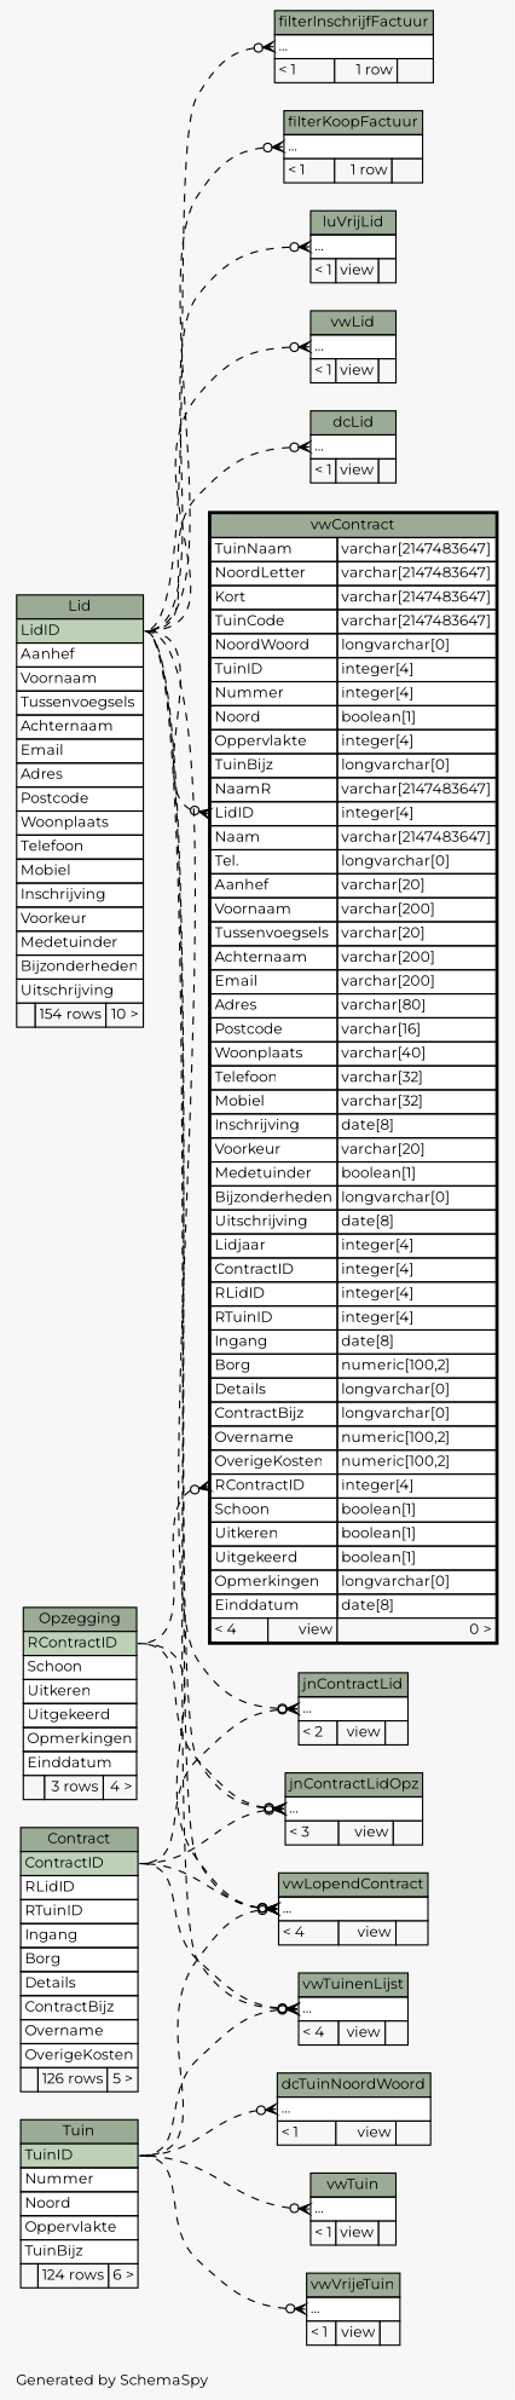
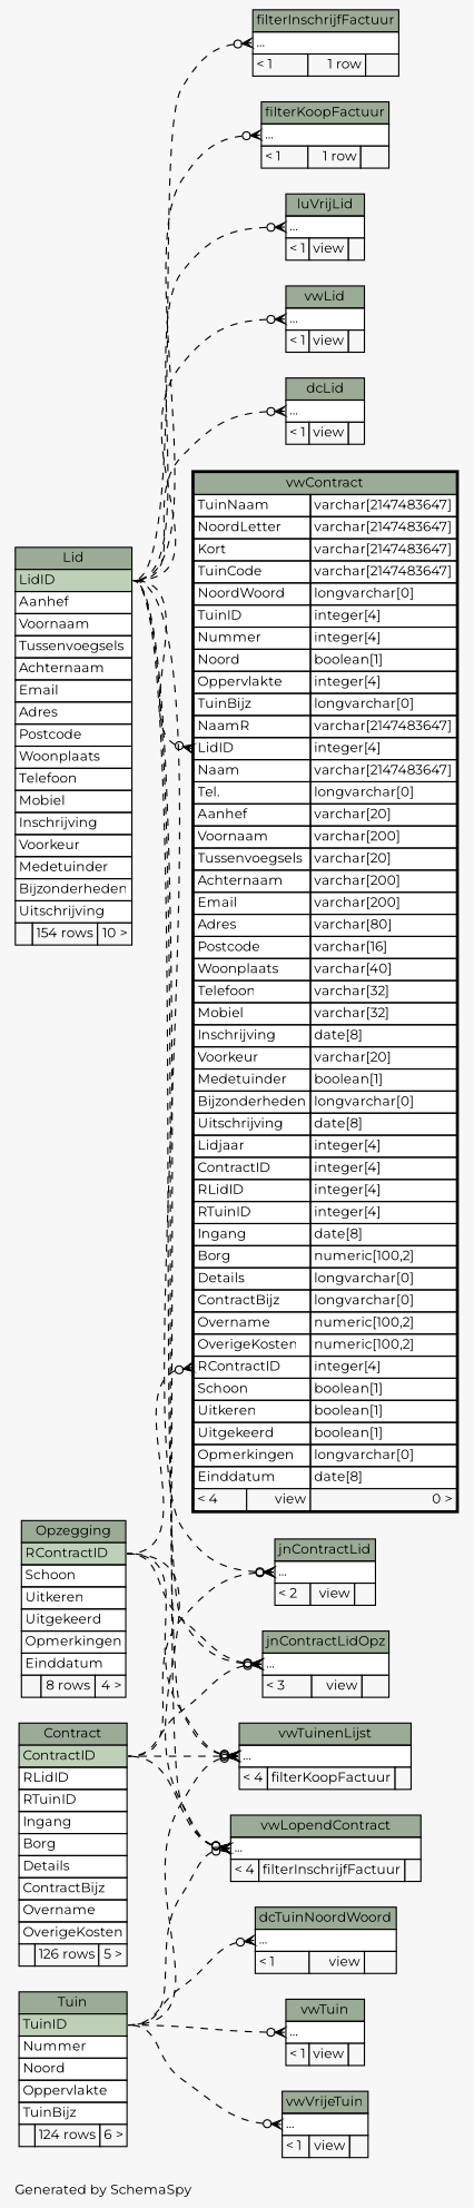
  digraph {
    bgcolor="#f7f7f7"
    fontname=Montserrat
    fontsize=11
    label="\nGenerated by SchemaSpy"
    labeljust=l
    nodesep=0.18
    rankdir=RL
    ranksep=0.46
    node [fontname=Montserrat fontsize=11 shape=plaintext]
    edge [arrowhead=none arrowsize=0.8 arrowtail=crowodot dir=back fontname=Montserrat headport="LidID:e" style=dashed tailport="elipses:w"]
    n1 [label=<     <TABLE BORDER="0" CELLBORDER="1" CELLSPACING="0" BGCOLOR="#ffffff">       <TR><TD COLSPAN="3" BGCOLOR="#9bab96" ALIGN="CENTER">dcLid</TD></TR>       <TR><TD PORT="elipses" COLSPAN="3" ALIGN="LEFT">...</TD></TR>       <TR><TD ALIGN="LEFT" BGCOLOR="#f7f7f7">&lt; 1</TD><TD ALIGN="RIGHT" BGCOLOR="#f7f7f7">view</TD><TD ALIGN="RIGHT" BGCOLOR="#f7f7f7">  </TD></TR>     </TABLE>>]
    n2 [label=<     <TABLE BORDER="0" CELLBORDER="1" CELLSPACING="0" BGCOLOR="#ffffff">       <TR><TD COLSPAN="3" BGCOLOR="#9bab96" ALIGN="CENTER">Lid</TD></TR>       <TR><TD PORT="LidID" COLSPAN="3" BGCOLOR="#bed1b8" ALIGN="LEFT">LidID</TD></TR>       <TR><TD PORT="Aanhef" COLSPAN="3" ALIGN="LEFT">Aanhef</TD></TR>       <TR><TD PORT="Voornaam" COLSPAN="3" ALIGN="LEFT">Voornaam</TD></TR>       <TR><TD PORT="Tussenvoegsels" COLSPAN="3" ALIGN="LEFT">Tussenvoegsels</TD></TR>       <TR><TD PORT="Achternaam" COLSPAN="3" ALIGN="LEFT">Achternaam</TD></TR>       <TR><TD PORT="Email" COLSPAN="3" ALIGN="LEFT">Email</TD></TR>       <TR><TD PORT="Adres" COLSPAN="3" ALIGN="LEFT">Adres</TD></TR>       <TR><TD PORT="Postcode" COLSPAN="3" ALIGN="LEFT">Postcode</TD></TR>       <TR><TD PORT="Woonplaats" COLSPAN="3" ALIGN="LEFT">Woonplaats</TD></TR>       <TR><TD PORT="Telefoon" COLSPAN="3" ALIGN="LEFT">Telefoon</TD></TR>       <TR><TD PORT="Mobiel" COLSPAN="3" ALIGN="LEFT">Mobiel</TD></TR>       <TR><TD PORT="Inschrijving" COLSPAN="3" ALIGN="LEFT">Inschrijving</TD></TR>       <TR><TD PORT="Voorkeur" COLSPAN="3" ALIGN="LEFT">Voorkeur</TD></TR>       <TR><TD PORT="Medetuinder" COLSPAN="3" ALIGN="LEFT">Medetuinder</TD></TR>       <TR><TD PORT="Bijzonderheden" COLSPAN="3" ALIGN="LEFT">Bijzonderheden</TD></TR>       <TR><TD PORT="Uitschrijving" COLSPAN="3" ALIGN="LEFT">Uitschrijving</TD></TR>       <TR><TD ALIGN="LEFT" BGCOLOR="#f7f7f7">  </TD><TD ALIGN="RIGHT" BGCOLOR="#f7f7f7">154 rows</TD><TD ALIGN="RIGHT" BGCOLOR="#f7f7f7">10 &gt;</TD></TR>     </TABLE>>]
    n3 [label=<     <TABLE BORDER="0" CELLBORDER="1" CELLSPACING="0" BGCOLOR="#ffffff">       <TR><TD COLSPAN="3" BGCOLOR="#9bab96" ALIGN="CENTER">dcTuinNoordWoord</TD></TR>       <TR><TD PORT="elipses" COLSPAN="3" ALIGN="LEFT">...</TD></TR>       <TR><TD ALIGN="LEFT" BGCOLOR="#f7f7f7">&lt; 1</TD><TD ALIGN="RIGHT" BGCOLOR="#f7f7f7">view</TD><TD ALIGN="RIGHT" BGCOLOR="#f7f7f7">  </TD></TR>     </TABLE>>]
    n4 [label=<     <TABLE BORDER="0" CELLBORDER="1" CELLSPACING="0" BGCOLOR="#ffffff">       <TR><TD COLSPAN="3" BGCOLOR="#9bab96" ALIGN="CENTER">Tuin</TD></TR>       <TR><TD PORT="TuinID" COLSPAN="3" BGCOLOR="#bed1b8" ALIGN="LEFT">TuinID</TD></TR>       <TR><TD PORT="Nummer" COLSPAN="3" ALIGN="LEFT">Nummer</TD></TR>       <TR><TD PORT="Noord" COLSPAN="3" ALIGN="LEFT">Noord</TD></TR>       <TR><TD PORT="Oppervlakte" COLSPAN="3" ALIGN="LEFT">Oppervlakte</TD></TR>       <TR><TD PORT="TuinBijz" COLSPAN="3" ALIGN="LEFT">TuinBijz</TD></TR>       <TR><TD ALIGN="LEFT" BGCOLOR="#f7f7f7">  </TD><TD ALIGN="RIGHT" BGCOLOR="#f7f7f7">124 rows</TD><TD ALIGN="RIGHT" BGCOLOR="#f7f7f7">6 &gt;</TD></TR>     </TABLE>>]
    n5 [label=<     <TABLE BORDER="0" CELLBORDER="1" CELLSPACING="0" BGCOLOR="#ffffff">       <TR><TD COLSPAN="3" BGCOLOR="#9bab96" ALIGN="CENTER">filterInschrijfFactuur</TD></TR>       <TR><TD PORT="elipses" COLSPAN="3" ALIGN="LEFT">...</TD></TR>       <TR><TD ALIGN="LEFT" BGCOLOR="#f7f7f7">&lt; 1</TD><TD ALIGN="RIGHT" BGCOLOR="#f7f7f7">1 row</TD><TD ALIGN="RIGHT" BGCOLOR="#f7f7f7">  </TD></TR>     </TABLE>>]
    n6 [label=<     <TABLE BORDER="0" CELLBORDER="1" CELLSPACING="0" BGCOLOR="#ffffff">       <TR><TD COLSPAN="3" BGCOLOR="#9bab96" ALIGN="CENTER">filterKoopFactuur</TD></TR>       <TR><TD PORT="elipses" COLSPAN="3" ALIGN="LEFT">...</TD></TR>       <TR><TD ALIGN="LEFT" BGCOLOR="#f7f7f7">&lt; 1</TD><TD ALIGN="RIGHT" BGCOLOR="#f7f7f7">1 row</TD><TD ALIGN="RIGHT" BGCOLOR="#f7f7f7">  </TD></TR>     </TABLE>>]
    n7 [label=<     <TABLE BORDER="0" CELLBORDER="1" CELLSPACING="0" BGCOLOR="#ffffff">       <TR><TD COLSPAN="3" BGCOLOR="#9bab96" ALIGN="CENTER">jnContractLid</TD></TR>       <TR><TD PORT="elipses" COLSPAN="3" ALIGN="LEFT">...</TD></TR>       <TR><TD ALIGN="LEFT" BGCOLOR="#f7f7f7">&lt; 2</TD><TD ALIGN="RIGHT" BGCOLOR="#f7f7f7">view</TD><TD ALIGN="RIGHT" BGCOLOR="#f7f7f7">  </TD></TR>     </TABLE>>]
    n8 [label=<     <TABLE BORDER="0" CELLBORDER="1" CELLSPACING="0" BGCOLOR="#ffffff">       <TR><TD COLSPAN="3" BGCOLOR="#9bab96" ALIGN="CENTER">Contract</TD></TR>       <TR><TD PORT="ContractID" COLSPAN="3" BGCOLOR="#bed1b8" ALIGN="LEFT">ContractID</TD></TR>       <TR><TD PORT="RLidID" COLSPAN="3" ALIGN="LEFT">RLidID</TD></TR>       <TR><TD PORT="RTuinID" COLSPAN="3" ALIGN="LEFT">RTuinID</TD></TR>       <TR><TD PORT="Ingang" COLSPAN="3" ALIGN="LEFT">Ingang</TD></TR>       <TR><TD PORT="Borg" COLSPAN="3" ALIGN="LEFT">Borg</TD></TR>       <TR><TD PORT="Details" COLSPAN="3" ALIGN="LEFT">Details</TD></TR>       <TR><TD PORT="ContractBijz" COLSPAN="3" ALIGN="LEFT">ContractBijz</TD></TR>       <TR><TD PORT="Overname" COLSPAN="3" ALIGN="LEFT">Overname</TD></TR>       <TR><TD PORT="OverigeKosten" COLSPAN="3" ALIGN="LEFT">OverigeKosten</TD></TR>       <TR><TD ALIGN="LEFT" BGCOLOR="#f7f7f7">  </TD><TD ALIGN="RIGHT" BGCOLOR="#f7f7f7">126 rows</TD><TD ALIGN="RIGHT" BGCOLOR="#f7f7f7">5 &gt;</TD></TR>     </TABLE>>]
    n9 [label=<     <TABLE BORDER="0" CELLBORDER="1" CELLSPACING="0" BGCOLOR="#ffffff">       <TR><TD COLSPAN="3" BGCOLOR="#9bab96" ALIGN="CENTER">jnContractLidOpz</TD></TR>       <TR><TD PORT="elipses" COLSPAN="3" ALIGN="LEFT">...</TD></TR>       <TR><TD ALIGN="LEFT" BGCOLOR="#f7f7f7">&lt; 3</TD><TD ALIGN="RIGHT" BGCOLOR="#f7f7f7">view</TD><TD ALIGN="RIGHT" BGCOLOR="#f7f7f7">  </TD></TR>     </TABLE>>]
-   n10 [label=<     <TABLE BORDER="0" CELLBORDER="1" CELLSPACING="0" BGCOLOR="#ffffff">       <TR><TD COLSPAN="3" BGCOLOR="#9bab96" ALIGN="CENTER">Opzegging</TD></TR>       <TR><TD PORT="RContractID" COLSPAN="3" BGCOLOR="#bed1b8" ALIGN="LEFT">RContractID</TD></TR>       <TR><TD PORT="Schoon" COLSPAN="3" ALIGN="LEFT">Schoon</TD></TR>       <TR><TD PORT="Uitkeren" COLSPAN="3" ALIGN="LEFT">Uitkeren</TD></TR>       <TR><TD PORT="Uitgekeerd" COLSPAN="3" ALIGN="LEFT">Uitgekeerd</TD></TR>       <TR><TD PORT="Opmerkingen" COLSPAN="3" ALIGN="LEFT">Opmerkingen</TD></TR>       <TR><TD PORT="Einddatum" COLSPAN="3" ALIGN="LEFT">Einddatum</TD></TR>       <TR><TD ALIGN="LEFT" BGCOLOR="#f7f7f7">  </TD><TD ALIGN="RIGHT" BGCOLOR="#f7f7f7">3 rows</TD><TD ALIGN="RIGHT" BGCOLOR="#f7f7f7">4 &gt;</TD></TR>     </TABLE>>]
+   n10 [label=<     <TABLE BORDER="0" CELLBORDER="1" CELLSPACING="0" BGCOLOR="#ffffff">       <TR><TD COLSPAN="3" BGCOLOR="#9bab96" ALIGN="CENTER">Opzegging</TD></TR>       <TR><TD PORT="RContractID" COLSPAN="3" BGCOLOR="#bed1b8" ALIGN="LEFT">RContractID</TD></TR>       <TR><TD PORT="Schoon" COLSPAN="3" ALIGN="LEFT">Schoon</TD></TR>       <TR><TD PORT="Uitkeren" COLSPAN="3" ALIGN="LEFT">Uitkeren</TD></TR>       <TR><TD PORT="Uitgekeerd" COLSPAN="3" ALIGN="LEFT">Uitgekeerd</TD></TR>       <TR><TD PORT="Opmerkingen" COLSPAN="3" ALIGN="LEFT">Opmerkingen</TD></TR>       <TR><TD PORT="Einddatum" COLSPAN="3" ALIGN="LEFT">Einddatum</TD></TR>       <TR><TD ALIGN="LEFT" BGCOLOR="#f7f7f7">  </TD><TD ALIGN="RIGHT" BGCOLOR="#f7f7f7">8 rows</TD><TD ALIGN="RIGHT" BGCOLOR="#f7f7f7">4 &gt;</TD></TR>     </TABLE>>]
    n11 [label=<     <TABLE BORDER="0" CELLBORDER="1" CELLSPACING="0" BGCOLOR="#ffffff">       <TR><TD COLSPAN="3" BGCOLOR="#9bab96" ALIGN="CENTER">luVrijLid</TD></TR>       <TR><TD PORT="elipses" COLSPAN="3" ALIGN="LEFT">...</TD></TR>       <TR><TD ALIGN="LEFT" BGCOLOR="#f7f7f7">&lt; 1</TD><TD ALIGN="RIGHT" BGCOLOR="#f7f7f7">view</TD><TD ALIGN="RIGHT" BGCOLOR="#f7f7f7">  </TD></TR>     </TABLE>>]
    n12 [label=<     <TABLE BORDER="2" CELLBORDER="1" CELLSPACING="0" BGCOLOR="#ffffff">       <TR><TD COLSPAN="3" BGCOLOR="#9bab96" ALIGN="CENTER">vwContract</TD></TR>       <TR><TD PORT="TuinNaam" COLSPAN="2" ALIGN="LEFT">TuinNaam</TD><TD PORT="TuinNaam.type" ALIGN="LEFT">varchar[2147483647]</TD></TR>       <TR><TD PORT="NoordLetter" COLSPAN="2" ALIGN="LEFT">NoordLetter</TD><TD PORT="NoordLetter.type" ALIGN="LEFT">varchar[2147483647]</TD></TR>       <TR><TD PORT="Kort" COLSPAN="2" ALIGN="LEFT">Kort</TD><TD PORT="Kort.type" ALIGN="LEFT">varchar[2147483647]</TD></TR>       <TR><TD PORT="TuinCode" COLSPAN="2" ALIGN="LEFT">TuinCode</TD><TD PORT="TuinCode.type" ALIGN="LEFT">varchar[2147483647]</TD></TR>       <TR><TD PORT="NoordWoord" COLSPAN="2" ALIGN="LEFT">NoordWoord</TD><TD PORT="NoordWoord.type" ALIGN="LEFT">longvarchar[0]</TD></TR>       <TR><TD PORT="TuinID" COLSPAN="2" ALIGN="LEFT">TuinID</TD><TD PORT="TuinID.type" ALIGN="LEFT">integer[4]</TD></TR>       <TR><TD PORT="Nummer" COLSPAN="2" ALIGN="LEFT">Nummer</TD><TD PORT="Nummer.type" ALIGN="LEFT">integer[4]</TD></TR>       <TR><TD PORT="Noord" COLSPAN="2" ALIGN="LEFT">Noord</TD><TD PORT="Noord.type" ALIGN="LEFT">boolean[1]</TD></TR>       <TR><TD PORT="Oppervlakte" COLSPAN="2" ALIGN="LEFT">Oppervlakte</TD><TD PORT="Oppervlakte.type" ALIGN="LEFT">integer[4]</TD></TR>       <TR><TD PORT="TuinBijz" COLSPAN="2" ALIGN="LEFT">TuinBijz</TD><TD PORT="TuinBijz.type" ALIGN="LEFT">longvarchar[0]</TD></TR>       <TR><TD PORT="NaamR" COLSPAN="2" ALIGN="LEFT">NaamR</TD><TD PORT="NaamR.type" ALIGN="LEFT">varchar[2147483647]</TD></TR>       <TR><TD PORT="LidID" COLSPAN="2" ALIGN="LEFT">LidID</TD><TD PORT="LidID.type" ALIGN="LEFT">integer[4]</TD></TR>       <TR><TD PORT="Naam" COLSPAN="2" ALIGN="LEFT">Naam</TD><TD PORT="Naam.type" ALIGN="LEFT">varchar[2147483647]</TD></TR>       <TR><TD PORT="Tel." COLSPAN="2" ALIGN="LEFT">Tel.</TD><TD PORT="Tel..type" ALIGN="LEFT">longvarchar[0]</TD></TR>       <TR><TD PORT="Aanhef" COLSPAN="2" ALIGN="LEFT">Aanhef</TD><TD PORT="Aanhef.type" ALIGN="LEFT">varchar[20]</TD></TR>       <TR><TD PORT="Voornaam" COLSPAN="2" ALIGN="LEFT">Voornaam</TD><TD PORT="Voornaam.type" ALIGN="LEFT">varchar[200]</TD></TR>       <TR><TD PORT="Tussenvoegsels" COLSPAN="2" ALIGN="LEFT">Tussenvoegsels</TD><TD PORT="Tussenvoegsels.type" ALIGN="LEFT">varchar[20]</TD></TR>       <TR><TD PORT="Achternaam" COLSPAN="2" ALIGN="LEFT">Achternaam</TD><TD PORT="Achternaam.type" ALIGN="LEFT">varchar[200]</TD></TR>       <TR><TD PORT="Email" COLSPAN="2" ALIGN="LEFT">Email</TD><TD PORT="Email.type" ALIGN="LEFT">varchar[200]</TD></TR>       <TR><TD PORT="Adres" COLSPAN="2" ALIGN="LEFT">Adres</TD><TD PORT="Adres.type" ALIGN="LEFT">varchar[80]</TD></TR>       <TR><TD PORT="Postcode" COLSPAN="2" ALIGN="LEFT">Postcode</TD><TD PORT="Postcode.type" ALIGN="LEFT">varchar[16]</TD></TR>       <TR><TD PORT="Woonplaats" COLSPAN="2" ALIGN="LEFT">Woonplaats</TD><TD PORT="Woonplaats.type" ALIGN="LEFT">varchar[40]</TD></TR>       <TR><TD PORT="Telefoon" COLSPAN="2" ALIGN="LEFT">Telefoon</TD><TD PORT="Telefoon.type" ALIGN="LEFT">varchar[32]</TD></TR>       <TR><TD PORT="Mobiel" COLSPAN="2" ALIGN="LEFT">Mobiel</TD><TD PORT="Mobiel.type" ALIGN="LEFT">varchar[32]</TD></TR>       <TR><TD PORT="Inschrijving" COLSPAN="2" ALIGN="LEFT">Inschrijving</TD><TD PORT="Inschrijving.type" ALIGN="LEFT">date[8]</TD></TR>       <TR><TD PORT="Voorkeur" COLSPAN="2" ALIGN="LEFT">Voorkeur</TD><TD PORT="Voorkeur.type" ALIGN="LEFT">varchar[20]</TD></TR>       <TR><TD PORT="Medetuinder" COLSPAN="2" ALIGN="LEFT">Medetuinder</TD><TD PORT="Medetuinder.type" ALIGN="LEFT">boolean[1]</TD></TR>       <TR><TD PORT="Bijzonderheden" COLSPAN="2" ALIGN="LEFT">Bijzonderheden</TD><TD PORT="Bijzonderheden.type" ALIGN="LEFT">longvarchar[0]</TD></TR>       <TR><TD PORT="Uitschrijving" COLSPAN="2" ALIGN="LEFT">Uitschrijving</TD><TD PORT="Uitschrijving.type" ALIGN="LEFT">date[8]</TD></TR>       <TR><TD PORT="Lidjaar" COLSPAN="2" ALIGN="LEFT">Lidjaar</TD><TD PORT="Lidjaar.type" ALIGN="LEFT">integer[4]</TD></TR>       <TR><TD PORT="ContractID" COLSPAN="2" ALIGN="LEFT">ContractID</TD><TD PORT="ContractID.type" ALIGN="LEFT">integer[4]</TD></TR>       <TR><TD PORT="RLidID" COLSPAN="2" ALIGN="LEFT">RLidID</TD><TD PORT="RLidID.type" ALIGN="LEFT">integer[4]</TD></TR>       <TR><TD PORT="RTuinID" COLSPAN="2" ALIGN="LEFT">RTuinID</TD><TD PORT="RTuinID.type" ALIGN="LEFT">integer[4]</TD></TR>       <TR><TD PORT="Ingang" COLSPAN="2" ALIGN="LEFT">Ingang</TD><TD PORT="Ingang.type" ALIGN="LEFT">date[8]</TD></TR>       <TR><TD PORT="Borg" COLSPAN="2" ALIGN="LEFT">Borg</TD><TD PORT="Borg.type" ALIGN="LEFT">numeric[100,2]</TD></TR>       <TR><TD PORT="Details" COLSPAN="2" ALIGN="LEFT">Details</TD><TD PORT="Details.type" ALIGN="LEFT">longvarchar[0]</TD></TR>       <TR><TD PORT="ContractBijz" COLSPAN="2" ALIGN="LEFT">ContractBijz</TD><TD PORT="ContractBijz.type" ALIGN="LEFT">longvarchar[0]</TD></TR>       <TR><TD PORT="Overname" COLSPAN="2" ALIGN="LEFT">Overname</TD><TD PORT="Overname.type" ALIGN="LEFT">numeric[100,2]</TD></TR>       <TR><TD PORT="OverigeKosten" COLSPAN="2" ALIGN="LEFT">OverigeKosten</TD><TD PORT="OverigeKosten.type" ALIGN="LEFT">numeric[100,2]</TD></TR>       <TR><TD PORT="RContractID" COLSPAN="2" ALIGN="LEFT">RContractID</TD><TD PORT="RContractID.type" ALIGN="LEFT">integer[4]</TD></TR>       <TR><TD PORT="Schoon" COLSPAN="2" ALIGN="LEFT">Schoon</TD><TD PORT="Schoon.type" ALIGN="LEFT">boolean[1]</TD></TR>       <TR><TD PORT="Uitkeren" COLSPAN="2" ALIGN="LEFT">Uitkeren</TD><TD PORT="Uitkeren.type" ALIGN="LEFT">boolean[1]</TD></TR>       <TR><TD PORT="Uitgekeerd" COLSPAN="2" ALIGN="LEFT">Uitgekeerd</TD><TD PORT="Uitgekeerd.type" ALIGN="LEFT">boolean[1]</TD></TR>       <TR><TD PORT="Opmerkingen" COLSPAN="2" ALIGN="LEFT">Opmerkingen</TD><TD PORT="Opmerkingen.type" ALIGN="LEFT">longvarchar[0]</TD></TR>       <TR><TD PORT="Einddatum" COLSPAN="2" ALIGN="LEFT">Einddatum</TD><TD PORT="Einddatum.type" ALIGN="LEFT">date[8]</TD></TR>       <TR><TD ALIGN="LEFT" BGCOLOR="#f7f7f7">&lt; 4</TD><TD ALIGN="RIGHT" BGCOLOR="#f7f7f7">view</TD><TD ALIGN="RIGHT" BGCOLOR="#f7f7f7">0 &gt;</TD></TR>     </TABLE>>]
    n13 [label=<     <TABLE BORDER="0" CELLBORDER="1" CELLSPACING="0" BGCOLOR="#ffffff">       <TR><TD COLSPAN="3" BGCOLOR="#9bab96" ALIGN="CENTER">vwLid</TD></TR>       <TR><TD PORT="elipses" COLSPAN="3" ALIGN="LEFT">...</TD></TR>       <TR><TD ALIGN="LEFT" BGCOLOR="#f7f7f7">&lt; 1</TD><TD ALIGN="RIGHT" BGCOLOR="#f7f7f7">view</TD><TD ALIGN="RIGHT" BGCOLOR="#f7f7f7">  </TD></TR>     </TABLE>>]
-   n14 [label=<     <TABLE BORDER="0" CELLBORDER="1" CELLSPACING="0" BGCOLOR="#ffffff">       <TR><TD COLSPAN="3" BGCOLOR="#9bab96" ALIGN="CENTER">vwLopendContract</TD></TR>       <TR><TD PORT="elipses" COLSPAN="3" ALIGN="LEFT">...</TD></TR>       <TR><TD ALIGN="LEFT" BGCOLOR="#f7f7f7">&lt; 4</TD><TD ALIGN="RIGHT" BGCOLOR="#f7f7f7">view</TD><TD ALIGN="RIGHT" BGCOLOR="#f7f7f7">  </TD></TR>     </TABLE>>]
+   n14 [label=<     <TABLE BORDER="0" CELLBORDER="1" CELLSPACING="0" BGCOLOR="#ffffff">       <TR><TD COLSPAN="3" BGCOLOR="#9bab96" ALIGN="CENTER">vwLopendContract</TD></TR>       <TR><TD PORT="elipses" COLSPAN="3" ALIGN="LEFT">...</TD></TR>       <TR><TD ALIGN="LEFT" BGCOLOR="#f7f7f7">&lt; 4</TD><TD ALIGN="RIGHT" BGCOLOR="#f7f7f7">filterInschrijfFactuur</TD><TD ALIGN="RIGHT" BGCOLOR="#f7f7f7">  </TD></TR>     </TABLE>>]
    n15 [label=<     <TABLE BORDER="0" CELLBORDER="1" CELLSPACING="0" BGCOLOR="#ffffff">       <TR><TD COLSPAN="3" BGCOLOR="#9bab96" ALIGN="CENTER">vwTuin</TD></TR>       <TR><TD PORT="elipses" COLSPAN="3" ALIGN="LEFT">...</TD></TR>       <TR><TD ALIGN="LEFT" BGCOLOR="#f7f7f7">&lt; 1</TD><TD ALIGN="RIGHT" BGCOLOR="#f7f7f7">view</TD><TD ALIGN="RIGHT" BGCOLOR="#f7f7f7">  </TD></TR>     </TABLE>>]
-   n16 [label=<     <TABLE BORDER="0" CELLBORDER="1" CELLSPACING="0" BGCOLOR="#ffffff">       <TR><TD COLSPAN="3" BGCOLOR="#9bab96" ALIGN="CENTER">vwTuinenLijst</TD></TR>       <TR><TD PORT="elipses" COLSPAN="3" ALIGN="LEFT">...</TD></TR>       <TR><TD ALIGN="LEFT" BGCOLOR="#f7f7f7">&lt; 4</TD><TD ALIGN="RIGHT" BGCOLOR="#f7f7f7">view</TD><TD ALIGN="RIGHT" BGCOLOR="#f7f7f7">  </TD></TR>     </TABLE>>]
+   n16 [label=<     <TABLE BORDER="0" CELLBORDER="1" CELLSPACING="0" BGCOLOR="#ffffff">       <TR><TD COLSPAN="3" BGCOLOR="#9bab96" ALIGN="CENTER">vwTuinenLijst</TD></TR>       <TR><TD PORT="elipses" COLSPAN="3" ALIGN="LEFT">...</TD></TR>       <TR><TD ALIGN="LEFT" BGCOLOR="#f7f7f7">&lt; 4</TD><TD ALIGN="RIGHT" BGCOLOR="#f7f7f7">filterKoopFactuur</TD><TD ALIGN="RIGHT" BGCOLOR="#f7f7f7">  </TD></TR>     </TABLE>>]
    n17 [label=<     <TABLE BORDER="0" CELLBORDER="1" CELLSPACING="0" BGCOLOR="#ffffff">       <TR><TD COLSPAN="3" BGCOLOR="#9bab96" ALIGN="CENTER">vwVrijeTuin</TD></TR>       <TR><TD PORT="elipses" COLSPAN="3" ALIGN="LEFT">...</TD></TR>       <TR><TD ALIGN="LEFT" BGCOLOR="#f7f7f7">&lt; 1</TD><TD ALIGN="RIGHT" BGCOLOR="#f7f7f7">view</TD><TD ALIGN="RIGHT" BGCOLOR="#f7f7f7">  </TD></TR>     </TABLE>>]
    n1 -> n2
    n3 -> n4 [headport="TuinID:e"]
    n5 -> n2
    n6 -> n2
    n7 -> n2
    n7 -> n8 [headport="ContractID:e"]
    n9 -> n2
    n9 -> n8 [headport="ContractID:e"]
    n9 -> n10 [headport="RContractID:e"]
    n11 -> n2
    n12 -> n2 [tailport="LidID:w"]
    n12 -> n10 [headport="RContractID:e" tailport="RContractID:w"]
    n13 -> n2
    n14 -> n2
    n14 -> n4 [headport="TuinID:e"]
    n14 -> n8 [headport="ContractID:e"]
    n14 -> n10 [headport="RContractID:e"]
    n15 -> n4 [headport="TuinID:e"]
    n16 -> n2
    n16 -> n4 [headport="TuinID:e"]
    n16 -> n8 [headport="ContractID:e"]
+   n16 -> n10 [headport="RContractID:e"]
    n17 -> n4 [headport="TuinID:e"]
  }
